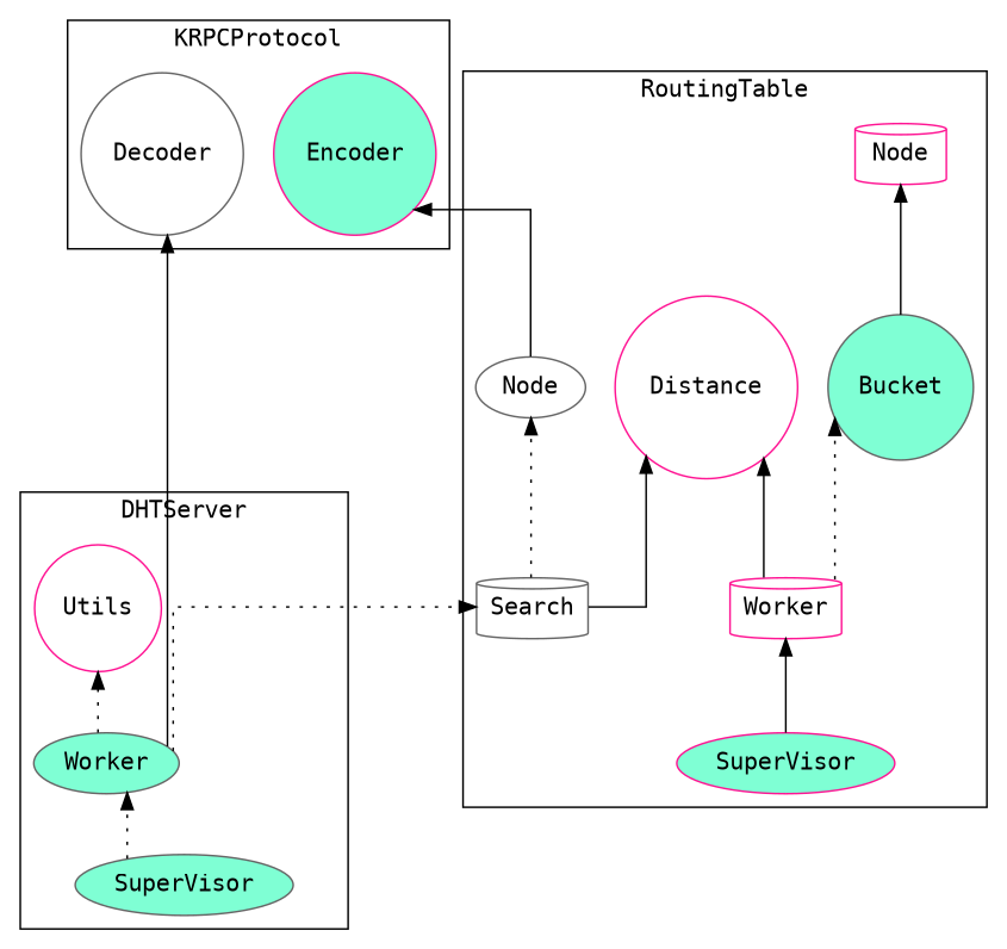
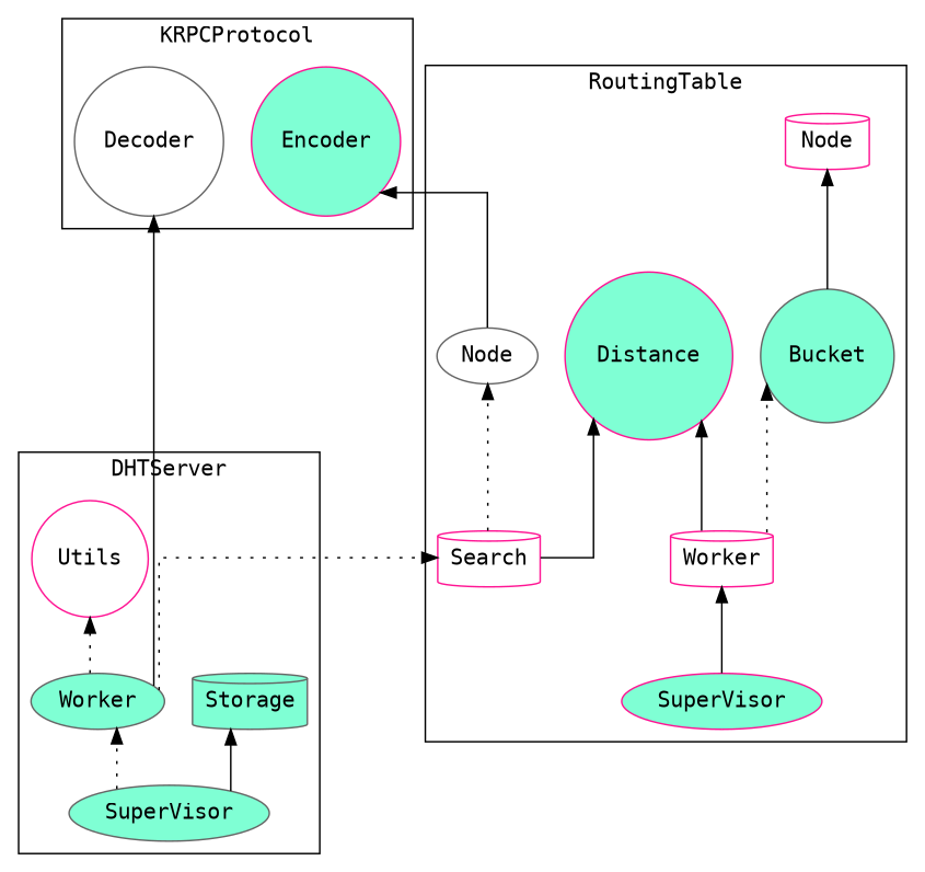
  digraph {
    compound=true
    fontname=Consolas
    rankdir=BT
    splines=ortho
    node [color=gray40 fillcolor=aquamarine fontname=Consolas shape=circle style="rounded, filled,filled"]
    edge [style=solid]
    n1 [label=SuperVisor shape=ellipse]
    n2 [label=Worker shape=ellipse]
+   n3 [label=Storage shape=cylinder]
    n4 [color=deeppink fillcolor=white label=Utils]
    n5 [color=deeppink label=SuperVisor shape=ellipse]
    n6 [color=deeppink fillcolor=white label=Worker shape=cylinder]
    n7 [label=Bucket]
-   n8 [color=deeppink fillcolor=white label=Distance]
+   n8 [color=deeppink label=Distance]
    n9 [color=deeppink fillcolor=white label="Node" shape=cylinder]
-   n10 [fillcolor=white label=Search shape=cylinder]
+   n10 [color=deeppink fillcolor=white label=Search shape=cylinder]
    n11 [fillcolor=white label="Node" shape=ellipse]
    n12 [fillcolor=white label=Decoder]
    n13 [color=deeppink label=Encoder]
    subgraph cluster_1 {
      label=DHTServer
      labelloc=b
      n1
      n2
+     n3
      n4
    }
    subgraph cluster_2 {
      label=RoutingTable
      labelloc=b
      n5
      n6
      n7
      n8
      n9
      n10
      n11
    }
    subgraph cluster_3 {
      label=KRPCProtocol
      labelloc=b
      n12
      n13
    }
    n1 -> n2 [style=dotted]
+   n1 -> n3
    n2 -> n4 [style=dotted]
    n2 -> n10 [style=dotted]
    n2 -> n12
    n5 -> n6
    n6 -> n7 [style=dotted]
    n6 -> n8
    n7 -> n9
    n10 -> n8
    n10 -> n11 [style=dotted]
    n11 -> n13
  }
